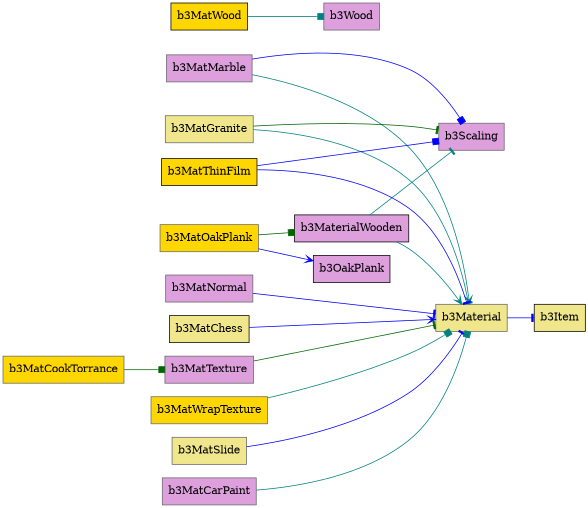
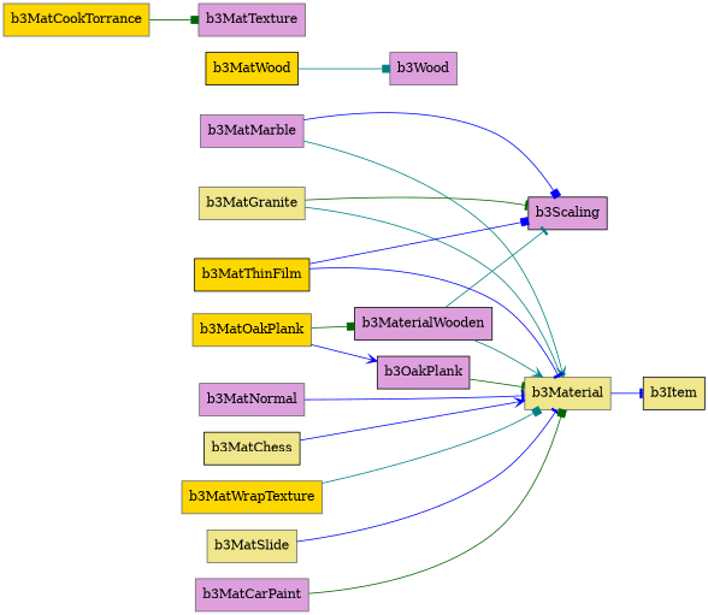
  digraph {
    rankdir=LR
    node [color=gray40 fillcolor=plum shape=box style=filled]
    edge [arrowhead=tee color=blue]
    b3Item [color=black fillcolor=khaki]
    b3Material [fillcolor=khaki]
-   b3Scaling
+   b3Scaling [color=black]
    b3MaterialWooden [color=black]
    b3Wood
    b3OakPlank [color=black]
    b3MatNormal
    b3MatChess [color=black fillcolor=khaki]
    b3MatTexture
    b3MatWrapTexture [fillcolor=gold]
    b3MatSlide [fillcolor=khaki]
    b3MatMarble
    b3MatWood [color=black fillcolor=gold]
    b3MatOakPlank [fillcolor=gold]
    b3MatGranite [fillcolor=khaki]
    b3MatCarPaint
    b3MatThinFilm [color=black fillcolor=gold]
    b3MatCookTorrance [fillcolor=gold]
    subgraph sub_1 {
      rank=same
      b3Item
    }
    subgraph sub_2 {
      rank=same
      b3Material
    }
    subgraph sub_3 {
      rank=same
      b3Scaling
    }
    subgraph sub_4 {
      rank=same
      b3MaterialWooden
      b3Wood
      b3OakPlank
    }
    subgraph sub_5 {
      rank=same
      b3MatNormal
      b3MatChess
      b3MatTexture
      b3MatWrapTexture
      b3MatSlide
      b3MatMarble
      b3MatWood
      b3MatOakPlank
      b3MatGranite
      b3MatCarPaint
      b3MatThinFilm
    }
    subgraph sub_6 {
      rank=same
      b3MatCookTorrance
    }
    b3Material -> b3Item
    b3MaterialWooden -> b3Material [arrowhead=vee color=teal]
    b3MaterialWooden -> b3Scaling [color=teal]
    b3MatNormal -> b3Material
    b3MatChess -> b3Material [arrowhead=vee]
-   b3MatTexture -> b3Material [color=darkgreen]
+   b3OakPlank -> b3Material [color=darkgreen]
    b3MatWrapTexture -> b3Material [arrowhead=box color=teal]
    b3MatSlide -> b3Material
    b3MatMarble -> b3Material [arrowhead=vee color=teal]
    b3MatMarble -> b3Scaling [arrowhead=box]
    b3MatWood -> b3Wood [arrowhead=box color=teal]
    b3MatOakPlank -> b3MaterialWooden [arrowhead=box color=darkgreen]
    b3MatOakPlank -> b3OakPlank [arrowhead=vee]
    b3MatGranite -> b3Material [color=teal]
    b3MatGranite -> b3Scaling [color=darkgreen]
-   b3MatCarPaint -> b3Material [arrowhead=box color=teal]
+   b3MatCarPaint -> b3Material [arrowhead=box color=darkgreen]
    b3MatThinFilm -> b3Material
    b3MatThinFilm -> b3Scaling [arrowhead=box]
    b3MatCookTorrance -> b3MatTexture [arrowhead=box color=darkgreen]
  }
